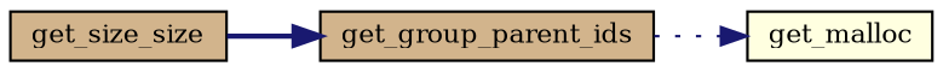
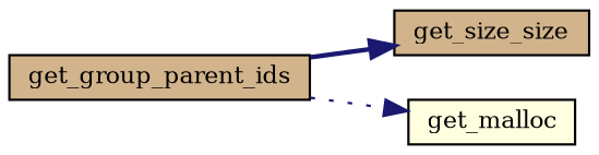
  digraph {
    fontname="DejaVu Serif"
    rankdir=LR
    node [color=black fillcolor=tan fontname="DejaVu Serif" fontsize=10 shape=record style=filled]
    edge [color=midnightblue fontname="DejaVu Serif" fontsize=10 labelfontname=Helvetica labelfontsize=10]
    n1 [fontcolor=black height=0.2 label=get_group_parent_ids width=0.4]
    n2 [height=0.2 label=get_size_size width=0.4]
    n3 [fillcolor=lightyellow height=0.2 label=get_malloc width=0.4]
-   n2 -> n1 [style=bold]
+   n1 -> n2 [style=bold]
    n1 -> n3 [style=dotted]
  }
